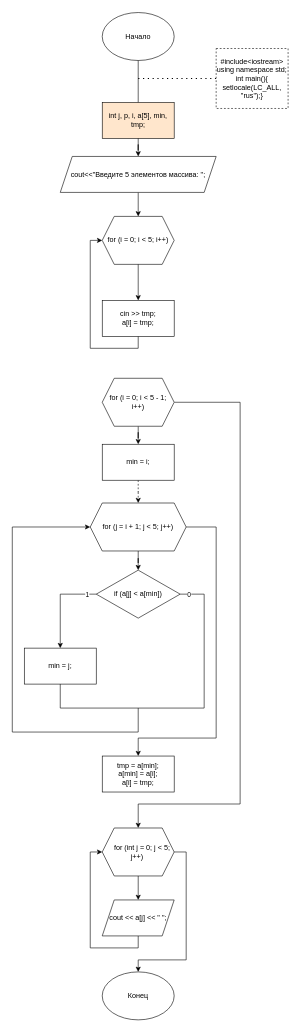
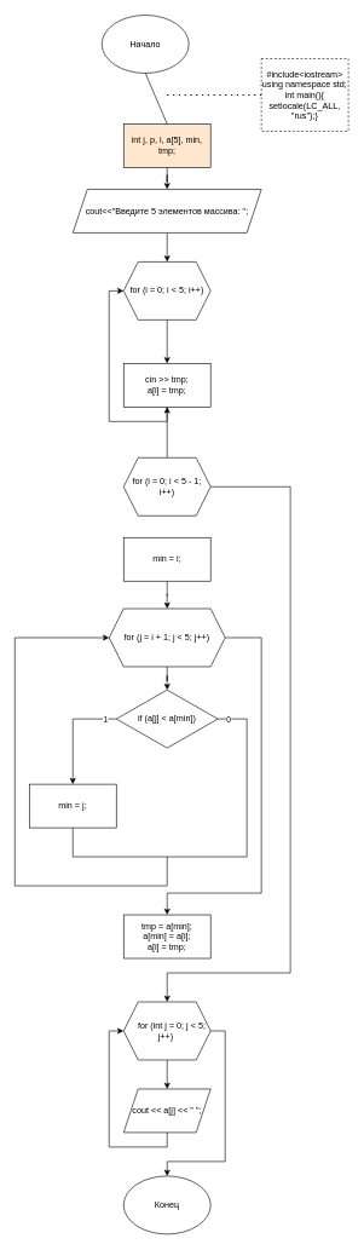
  <mxCell id="0" />
  <mxCell id="1" parent="0" />
- <mxCell id="2" value="Начало" style="ellipse;whiteSpace=wrap;html=1;" vertex="1" parent="1"><mxGeometry x="170" y="20" width="120" height="80" as="geometry" /></mxCell>
+ <mxCell id="2" value="Начало" style="ellipse;whiteSpace=wrap;html=1;" vertex="1" parent="1"><mxGeometry x="140" y="20" width="120" height="80" as="geometry" /></mxCell>
  <mxCell id="3" value="" style="endArrow=none;html=1;rounded=0;entryX=0.5;entryY=1;entryDx=0;entryDy=0;" edge="1" parent="1" target="2"><mxGeometry width="50" height="50" relative="1" as="geometry"><mxPoint x="230" y="170" as="sourcePoint" /><mxPoint x="260" y="170" as="targetPoint" /></mxGeometry></mxCell>
  <mxCell id="4" value="" style="endArrow=none;dashed=1;html=1;dashPattern=1 3;strokeWidth=2;rounded=0;" edge="1" parent="1" target="5"><mxGeometry width="50" height="50" relative="1" as="geometry"><mxPoint x="230" y="130" as="sourcePoint" /><mxPoint x="350" y="130" as="targetPoint" /></mxGeometry></mxCell>
  <mxCell id="5" value="&lt;div&gt;#include&amp;lt;iostream&amp;gt;&lt;/div&gt;&lt;div&gt;using namespace std;&lt;/div&gt;&lt;div&gt;int main(){&lt;/div&gt;&lt;span&gt;&#09;&lt;/span&gt;setlocale(LC_ALL, &quot;rus&quot;);&lt;span&gt;}&lt;/span&gt;" style="rounded=0;whiteSpace=wrap;html=1;dashed=1;" vertex="1" parent="1"><mxGeometry x="360" y="80" width="120" height="100" as="geometry" /></mxCell>
  <mxCell id="6" value="&lt;span&gt;&#09;&lt;/span&gt;int j, p, i, a[5], min, tmp;" style="rounded=0;whiteSpace=wrap;html=1;fillColor=#ffe6cc;" vertex="1" parent="1"><mxGeometry x="170" y="170" width="120" height="60" as="geometry" /></mxCell>
  <mxCell id="7" style="edgeStyle=orthogonalEdgeStyle;rounded=0;orthogonalLoop=1;jettySize=auto;html=1;exitX=0.5;exitY=1;exitDx=0;exitDy=0;" edge="1" parent="1" source="6" target="9"><mxGeometry relative="1" as="geometry"><mxPoint x="230" y="430" as="sourcePoint" /></mxGeometry></mxCell>
  <mxCell id="8" value="" style="edgeStyle=orthogonalEdgeStyle;rounded=0;orthogonalLoop=1;jettySize=auto;html=1;" edge="1" parent="1" source="9" target="10"><mxGeometry relative="1" as="geometry" /></mxCell>
  <mxCell id="9" value="&lt;span&gt;&#09;&lt;/span&gt;cout&amp;lt;&amp;lt;&quot;Введите 5 элементов массива: &quot;;" style="shape=parallelogram;perimeter=parallelogramPerimeter;whiteSpace=wrap;html=1;fixedSize=1;" vertex="1" parent="1"><mxGeometry x="100" y="260" width="260" height="60" as="geometry" /></mxCell>
  <mxCell id="10" value="&lt;span&gt;&#09;&lt;/span&gt;for (i = 0; i &amp;lt; 5; i++)" style="shape=hexagon;perimeter=hexagonPerimeter2;whiteSpace=wrap;html=1;fixedSize=1;" vertex="1" parent="1"><mxGeometry x="170" y="360" width="120" height="80" as="geometry" /></mxCell>
  <mxCell id="11" style="edgeStyle=orthogonalEdgeStyle;rounded=0;orthogonalLoop=1;jettySize=auto;html=1;entryX=0;entryY=0.5;entryDx=0;entryDy=0;exitX=0.5;exitY=1;exitDx=0;exitDy=0;" edge="1" parent="1" source="18" target="10"><mxGeometry relative="1" as="geometry"><mxPoint x="30" y="610" as="sourcePoint" /><Array as="points"><mxPoint x="230" y="580" /><mxPoint x="150" y="580" /><mxPoint x="150" y="400" /></Array></mxGeometry></mxCell>
- <mxCell id="12" style="edgeStyle=orthogonalEdgeStyle;rounded=0;orthogonalLoop=1;jettySize=auto;html=1;entryX=0.5;entryY=0;entryDx=0;entryDy=0;" edge="1" parent="1" source="14" target="16"><mxGeometry relative="1" as="geometry" /></mxCell>
+ <mxCell id="12" style="edgeStyle=orthogonalEdgeStyle;rounded=0;orthogonalLoop=1;jettySize=auto;html=1;" edge="1" parent="1" source="14" target="18"><mxGeometry relative="1" as="geometry" /></mxCell>
  <mxCell id="13" style="edgeStyle=orthogonalEdgeStyle;rounded=0;orthogonalLoop=1;jettySize=auto;html=1;" edge="1" parent="1" source="14"><mxGeometry relative="1" as="geometry"><mxPoint x="230" y="1380" as="targetPoint" /><Array as="points"><mxPoint x="400" y="670" /><mxPoint x="400" y="1340" /><mxPoint x="230" y="1340" /></Array></mxGeometry></mxCell>
  <mxCell id="14" value="&lt;span&gt;&#09;&lt;/span&gt;for (i = 0; i &amp;lt; 5 - 1; i++)" style="shape=hexagon;perimeter=hexagonPerimeter2;whiteSpace=wrap;html=1;fixedSize=1;" vertex="1" parent="1"><mxGeometry x="170" y="630" width="120" height="80" as="geometry" /></mxCell>
- <mxCell id="15" style="edgeStyle=orthogonalEdgeStyle;rounded=0;orthogonalLoop=1;jettySize=auto;html=1;entryX=0.5;entryY=0;entryDx=0;entryDy=0;dashed=1;" edge="1" parent="1" source="16" target="21"><mxGeometry relative="1" as="geometry" /></mxCell>
+ <mxCell id="15" style="edgeStyle=orthogonalEdgeStyle;rounded=0;orthogonalLoop=1;jettySize=auto;html=1;entryX=0.5;entryY=0;entryDx=0;entryDy=0;" edge="1" parent="1" source="16" target="21"><mxGeometry relative="1" as="geometry" /></mxCell>
  <mxCell id="16" value="&lt;span&gt;&#09;&#09;&lt;/span&gt;min = i;" style="rounded=0;whiteSpace=wrap;html=1;" vertex="1" parent="1"><mxGeometry x="170" y="740" width="120" height="60" as="geometry" /></mxCell>
  <mxCell id="17" value="" style="edgeStyle=orthogonalEdgeStyle;rounded=0;orthogonalLoop=1;jettySize=auto;html=1;exitX=0.5;exitY=1;exitDx=0;exitDy=0;" edge="1" parent="1" source="10" target="18"><mxGeometry relative="1" as="geometry"><mxPoint x="230" y="540" as="sourcePoint" /></mxGeometry></mxCell>
  <mxCell id="18" value="&lt;div&gt;&lt;span&gt;&#09;&#09;&lt;/span&gt;cin &amp;gt;&amp;gt; tmp;&lt;/div&gt;&lt;div&gt;&lt;span&gt;&#09;&#09;&lt;/span&gt;a[i] = tmp;&lt;/div&gt;" style="whiteSpace=wrap;html=1;" vertex="1" parent="1"><mxGeometry x="170" y="500" width="120" height="60" as="geometry" /></mxCell>
  <mxCell id="19" value="" style="edgeStyle=orthogonalEdgeStyle;rounded=0;orthogonalLoop=1;jettySize=auto;html=1;" edge="1" parent="1" source="21" target="30"><mxGeometry relative="1" as="geometry" /></mxCell>
  <mxCell id="20" style="edgeStyle=orthogonalEdgeStyle;rounded=0;orthogonalLoop=1;jettySize=auto;html=1;" edge="1" parent="1" source="21"><mxGeometry relative="1" as="geometry"><mxPoint x="230" y="1260" as="targetPoint" /><Array as="points"><mxPoint x="360" y="878" /><mxPoint x="360" y="1230" /><mxPoint x="230" y="1230" /></Array></mxGeometry></mxCell>
  <mxCell id="21" value="&lt;span&gt;&#09;&lt;/span&gt;for (j = i + 1; j &amp;lt; 5; j++)" style="shape=hexagon;perimeter=hexagonPerimeter2;whiteSpace=wrap;html=1;fixedSize=1;" vertex="1" parent="1"><mxGeometry x="150" y="838" width="160" height="80" as="geometry" /></mxCell>
  <mxCell id="22" value="" style="edgeStyle=orthogonalEdgeStyle;rounded=0;orthogonalLoop=1;jettySize=auto;html=1;" edge="1" parent="1" source="24" target="26"><mxGeometry relative="1" as="geometry" /></mxCell>
  <mxCell id="23" style="edgeStyle=orthogonalEdgeStyle;rounded=0;orthogonalLoop=1;jettySize=auto;html=1;" edge="1" parent="1" source="24"><mxGeometry relative="1" as="geometry"><mxPoint x="230" y="1620" as="targetPoint" /><Array as="points"><mxPoint x="310" y="1420" /><mxPoint x="310" y="1600" /><mxPoint x="230" y="1600" /></Array></mxGeometry></mxCell>
  <mxCell id="24" value="&amp;nbsp; &amp;nbsp; for (int j = 0; j &amp;lt; 5; j++)&amp;nbsp;" style="shape=hexagon;perimeter=hexagonPerimeter2;whiteSpace=wrap;html=1;fixedSize=1;" vertex="1" parent="1"><mxGeometry x="170" y="1380" width="120" height="80" as="geometry" /></mxCell>
  <mxCell id="25" style="edgeStyle=orthogonalEdgeStyle;rounded=0;orthogonalLoop=1;jettySize=auto;html=1;entryX=0;entryY=0.5;entryDx=0;entryDy=0;" edge="1" parent="1" source="26" target="24"><mxGeometry relative="1" as="geometry"><Array as="points"><mxPoint x="230" y="1580" /><mxPoint x="150" y="1580" /><mxPoint x="150" y="1420" /></Array></mxGeometry></mxCell>
  <mxCell id="26" value="cout &amp;lt;&amp;lt; a[j] &amp;lt;&amp;lt; &quot; &quot;;" style="shape=parallelogram;perimeter=parallelogramPerimeter;whiteSpace=wrap;html=1;fixedSize=1;" vertex="1" parent="1"><mxGeometry x="170" y="1500" width="120" height="60" as="geometry" /></mxCell>
  <mxCell id="27" value="Конец" style="ellipse;whiteSpace=wrap;html=1;" vertex="1" parent="1"><mxGeometry x="170" y="1620" width="120" height="80" as="geometry" /></mxCell>
  <mxCell id="28" style="edgeStyle=orthogonalEdgeStyle;rounded=0;orthogonalLoop=1;jettySize=auto;html=1;entryX=0.5;entryY=0;entryDx=0;entryDy=0;" edge="1" parent="1" source="30" target="31"><mxGeometry relative="1" as="geometry"><Array as="points"><mxPoint x="100" y="990" /><mxPoint x="100" y="1080" /></Array></mxGeometry></mxCell>
  <mxCell id="29" value="1" style="edgeLabel;html=1;align=center;verticalAlign=middle;resizable=0;points=[];" vertex="1" connectable="0" parent="28"><mxGeometry x="-0.787" relative="1" as="geometry"><mxPoint as="offset" /></mxGeometry></mxCell>
  <mxCell id="30" value="if (a[j] &amp;lt; a[min])" style="rhombus;whiteSpace=wrap;html=1;" vertex="1" parent="1"><mxGeometry x="160" y="950" width="140" height="80" as="geometry" /></mxCell>
  <mxCell id="31" value="min = j;" style="rounded=0;whiteSpace=wrap;html=1;" vertex="1" parent="1"><mxGeometry x="40" y="1080" width="120" height="60" as="geometry" /></mxCell>
  <mxCell id="32" value="" style="endArrow=none;html=1;rounded=0;exitX=0.5;exitY=1;exitDx=0;exitDy=0;entryX=1;entryY=0.5;entryDx=0;entryDy=0;" edge="1" parent="1" source="31" target="30"><mxGeometry width="50" height="50" relative="1" as="geometry"><mxPoint x="120" y="990" as="sourcePoint" /><mxPoint x="170" y="940" as="targetPoint" /><Array as="points"><mxPoint x="100" y="1180" /><mxPoint x="340" y="1180" /><mxPoint x="340" y="990" /></Array></mxGeometry></mxCell>
  <mxCell id="33" value="0" style="edgeLabel;html=1;align=center;verticalAlign=middle;resizable=0;points=[];" vertex="1" connectable="0" parent="32"><mxGeometry x="0.945" relative="1" as="geometry"><mxPoint as="offset" /></mxGeometry></mxCell>
  <mxCell id="34" value="" style="endArrow=classic;html=1;rounded=0;entryX=0;entryY=0.5;entryDx=0;entryDy=0;" edge="1" parent="1" target="21"><mxGeometry width="50" height="50" relative="1" as="geometry"><mxPoint x="230" y="1180" as="sourcePoint" /><mxPoint x="230" y="1220" as="targetPoint" /><Array as="points"><mxPoint x="230" y="1220" /><mxPoint x="20" y="1220" /><mxPoint x="20" y="878" /></Array></mxGeometry></mxCell>
  <mxCell id="35" value="&lt;div&gt;&lt;span&gt;&#09;&#09;&lt;/span&gt;tmp = a[min];&lt;/div&gt;&lt;div&gt;&lt;span&gt;&#09;&#09;&lt;/span&gt;a[min] = a[i];&lt;/div&gt;&lt;div&gt;&lt;span&gt;&#09;&#09;&lt;/span&gt;a[i] = tmp;&lt;/div&gt;" style="rounded=0;whiteSpace=wrap;html=1;" vertex="1" parent="1"><mxGeometry x="170" y="1260" width="120" height="60" as="geometry" /></mxCell>
